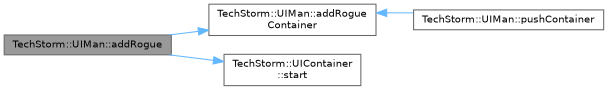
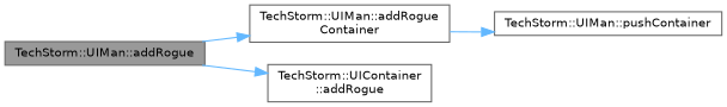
  digraph {
    rankdir=LR
    node [color=grey40 fillcolor=white fontname=Helvetica fontsize=10 shape=box style=filled]
    edge [color=steelblue1 fontname=Helvetica fontsize=10 labelfontname=Helvetica labelfontsize=10 style=solid]
    n1 [color=gray40 fillcolor=grey60 fontcolor=black height=0.2 label="TechStorm::UIMan::addRogue" width=0.4]
    n2 [height=0.2 label="TechStorm::UIMan::addRogue\lContainer" width=0.4]
-   n3 [height=0.2 label="TechStorm::UIContainer\l::start" width=0.4]
+   n3 [height=0.2 label="TechStorm::UIContainer\l::addRogue" width=0.4]
    n4 [height=0.2 label="TechStorm::UIMan::pushContainer" width=0.4]
    n1 -> n2
    n1 -> n3
-   n4 -> n2
+   n2 -> n4
  }
